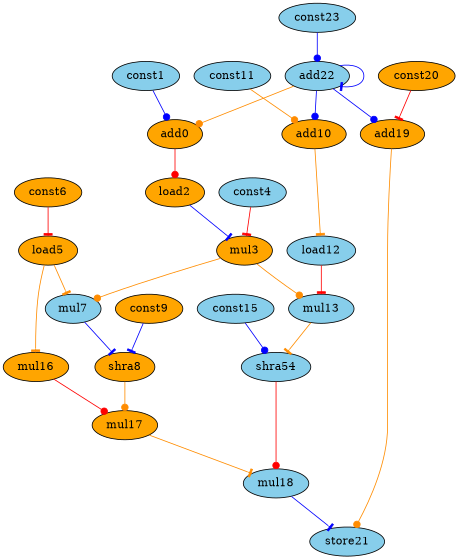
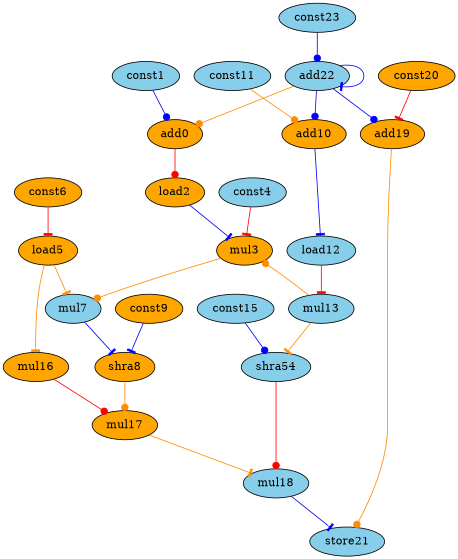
  digraph {
    node [fillcolor=orange opcode=const style=filled]
    edge [arrowhead=dot color=blue operand=0]
    add0 [opcode=add]
    load2 [opcode=load]
    mul3 [opcode=mul]
    const1 [fillcolor=skyblue]
    mul7 [fillcolor=skyblue opcode=mul]
    mul13 [fillcolor=skyblue opcode=mul]
    mul16 [opcode=mul]
    mul17 [opcode=mul]
    shra8 [opcode=shra]
    n10 [fillcolor=skyblue label=shra54 opcode=shra]
    const4 [fillcolor=skyblue]
    load5 [opcode=load]
    const6
    mul18 [fillcolor=skyblue opcode=mul]
    const9
    add10 [opcode=add]
    load12 [fillcolor=skyblue opcode=load]
    const11 [fillcolor=skyblue]
    store21 [fillcolor=skyblue opcode=store]
    const15 [fillcolor=skyblue]
    add19 [opcode=add]
    const20
    add22 [fillcolor=skyblue opcode=add]
    const23 [fillcolor=skyblue]
    add0 -> load2 [color=red]
    load2 -> mul3 [arrowhead=tee]
    mul3 -> mul7 [color=darkorange]
-   mul3 -> mul13 [color=darkorange]
+   mul13 -> mul3 [color=darkorange]
    const1 -> add0
    mul7 -> shra8 [arrowhead=tee]
    mul13 -> n10 [arrowhead=tee color=darkorange]
    mul16 -> mul17 [color=red]
    mul17 -> mul18 [arrowhead=tee color=darkorange]
    shra8 -> mul17 [color=darkorange operand=1]
    n10 -> mul18 [color=red operand=1]
    const4 -> mul3 [arrowhead=tee color=red operand=1]
    load5 -> mul7 [arrowhead=tee color=darkorange operand=1]
    load5 -> mul16 [arrowhead=tee color=darkorange]
    const6 -> load5 [arrowhead=tee color=red]
    mul18 -> store21 [arrowhead=tee]
    const9 -> shra8 [arrowhead=tee operand=1]
-   add10 -> load12 [arrowhead=tee color=darkorange]
+   add10 -> load12 [arrowhead=tee]
    load12 -> mul13 [arrowhead=tee color=red operand=1]
    const11 -> add10 [color=darkorange]
    const15 -> n10 [operand=1]
    add19 -> store21 [color=darkorange operand=1]
    const20 -> add19 [arrowhead=tee color=red]
    add22 -> add0 [color=darkorange operand=1]
    add22 -> add10 [operand=1]
    add22 -> add19 [operand=1]
    add22 -> add22 [arrowhead=tee]
    const23 -> add22 [operand=1]
  }
